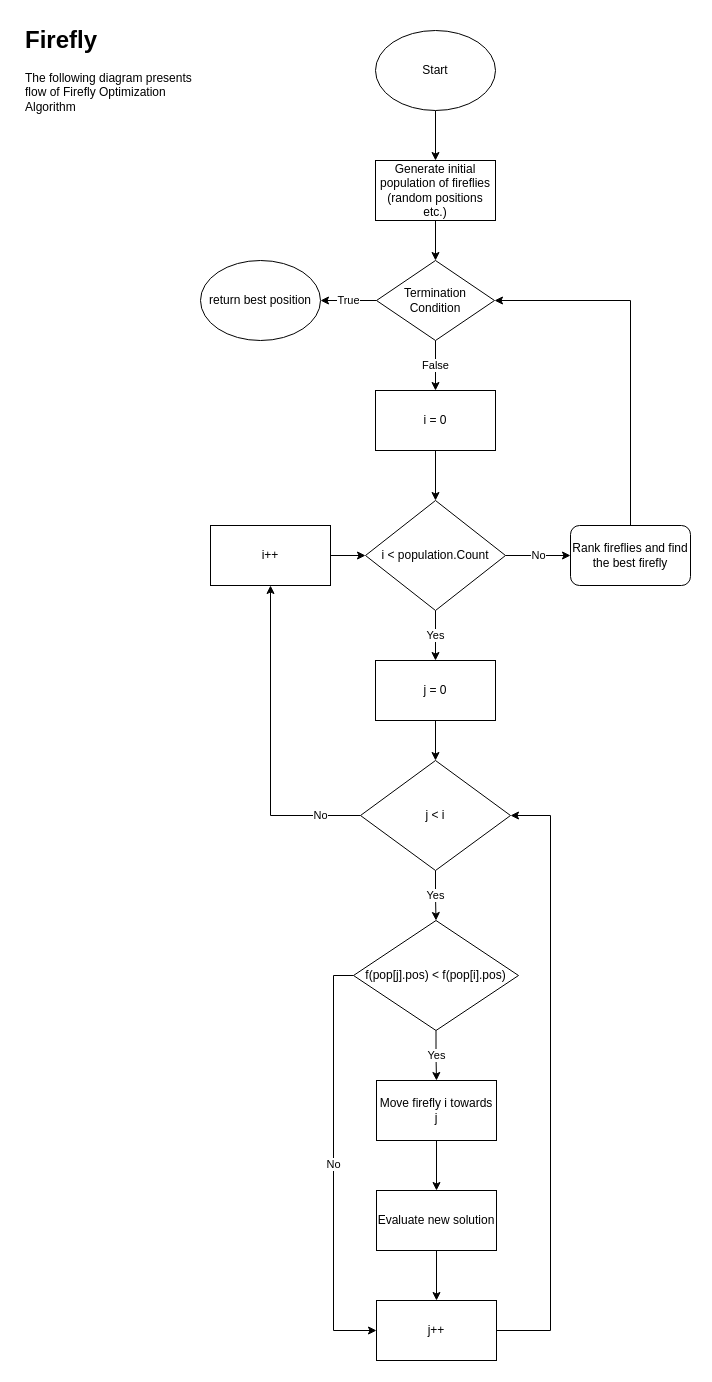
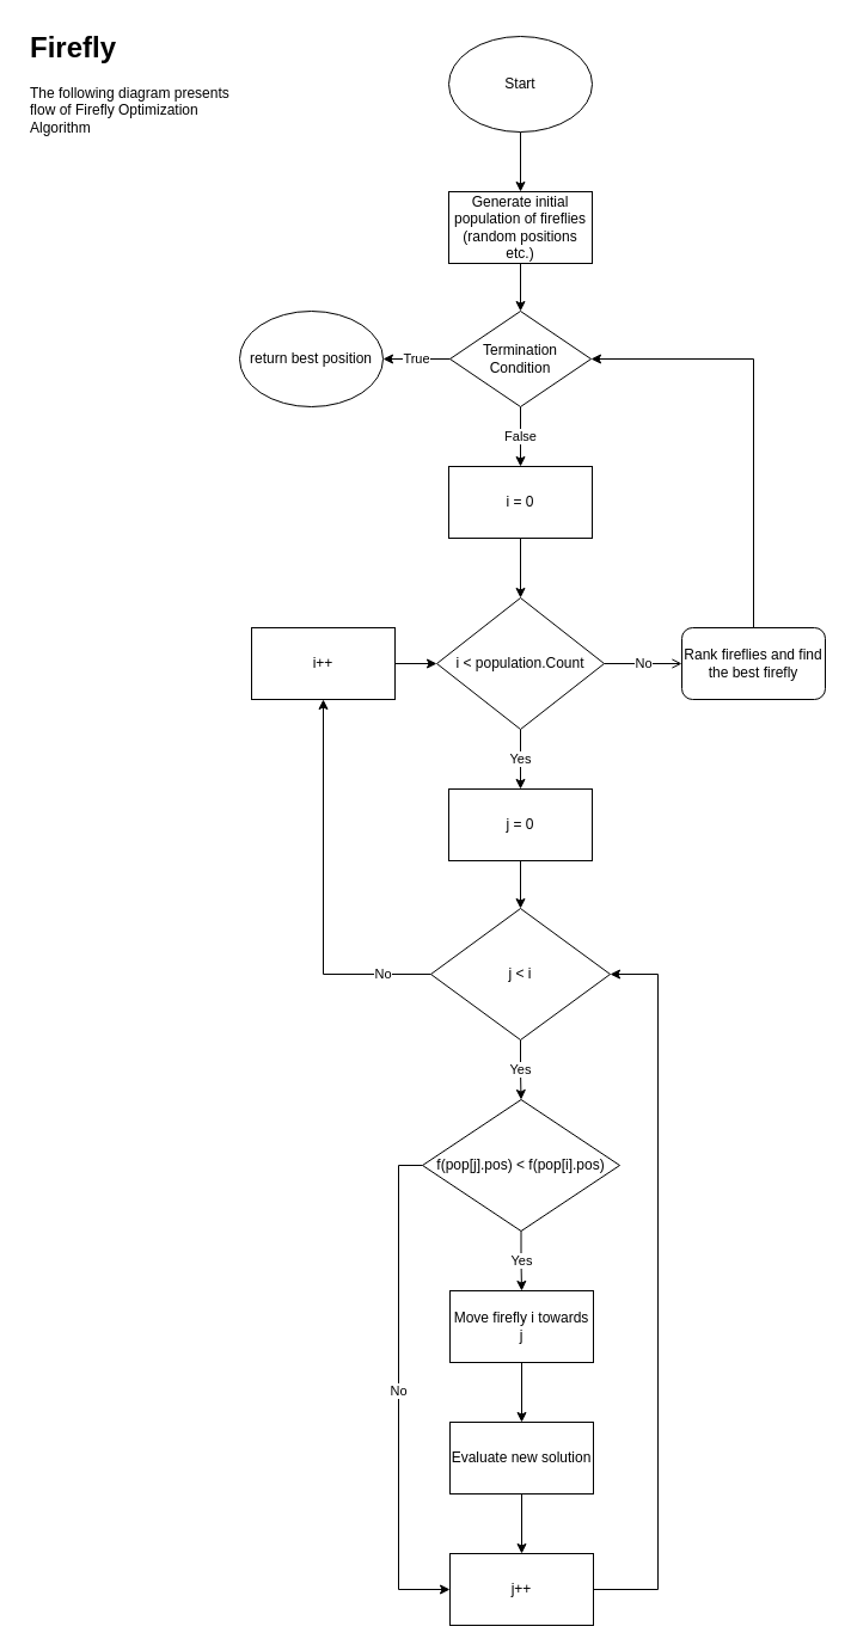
  <mxCell id="0" />
  <mxCell id="1" parent="0" />
  <mxCell id="2" value="&lt;h1&gt;Firefly&lt;/h1&gt;&lt;p&gt;The following diagram presents flow of Firefly Optimization Algorithm&lt;br&gt;&lt;/p&gt;" style="text;html=1;strokeColor=none;fillColor=none;spacing=5;spacingTop=-20;whiteSpace=wrap;overflow=hidden;rounded=0;" vertex="1" parent="1"><mxGeometry x="20" y="20" width="190" height="120" as="geometry" /></mxCell>
  <mxCell id="3" value="" style="edgeStyle=orthogonalEdgeStyle;rounded=0;orthogonalLoop=1;jettySize=auto;html=1;" edge="1" parent="1" source="4" target="6"><mxGeometry relative="1" as="geometry" /></mxCell>
  <mxCell id="4" value="Start" style="ellipse;whiteSpace=wrap;html=1;" vertex="1" parent="1"><mxGeometry x="375" y="30" width="120" height="80" as="geometry" /></mxCell>
  <mxCell id="5" value="" style="edgeStyle=orthogonalEdgeStyle;rounded=0;orthogonalLoop=1;jettySize=auto;html=1;" edge="1" parent="1" source="6" target="9"><mxGeometry relative="1" as="geometry" /></mxCell>
  <mxCell id="6" value="&lt;div&gt;Generate initial population of fireflies&lt;/div&gt;&lt;div&gt;(random positions etc.)&lt;br&gt;&lt;/div&gt;" style="rounded=0;whiteSpace=wrap;html=1;" vertex="1" parent="1"><mxGeometry x="375" y="160" width="120" height="60" as="geometry" /></mxCell>
  <mxCell id="7" value="False" style="edgeStyle=orthogonalEdgeStyle;rounded=0;orthogonalLoop=1;jettySize=auto;html=1;" edge="1" parent="1" source="9" target="11"><mxGeometry relative="1" as="geometry" /></mxCell>
  <mxCell id="8" value="True" style="edgeStyle=orthogonalEdgeStyle;rounded=0;orthogonalLoop=1;jettySize=auto;html=1;" edge="1" parent="1" source="9" target="33"><mxGeometry relative="1" as="geometry" /></mxCell>
  <mxCell id="9" value="&lt;div&gt;Termination&lt;/div&gt;&lt;div&gt;Condition&lt;br&gt;&lt;/div&gt;" style="rhombus;whiteSpace=wrap;html=1;" vertex="1" parent="1"><mxGeometry x="376" y="260" width="118" height="80" as="geometry" /></mxCell>
  <mxCell id="10" value="" style="edgeStyle=orthogonalEdgeStyle;rounded=0;orthogonalLoop=1;jettySize=auto;html=1;" edge="1" parent="1" source="11" target="14"><mxGeometry relative="1" as="geometry" /></mxCell>
  <mxCell id="11" value="i = 0" style="rounded=0;whiteSpace=wrap;html=1;" vertex="1" parent="1"><mxGeometry x="375" y="390" width="120" height="60" as="geometry" /></mxCell>
  <mxCell id="12" value="Yes" style="edgeStyle=orthogonalEdgeStyle;rounded=0;orthogonalLoop=1;jettySize=auto;html=1;" edge="1" parent="1" source="14" target="16"><mxGeometry relative="1" as="geometry" /></mxCell>
- <mxCell id="13" value="No" style="edgeStyle=orthogonalEdgeStyle;rounded=0;orthogonalLoop=1;jettySize=auto;html=1;exitX=1;exitY=0.5;exitDx=0;exitDy=0;entryX=0;entryY=0.5;entryDx=0;entryDy=0;" edge="1" parent="1" source="14" target="32"><mxGeometry relative="1" as="geometry" /></mxCell>
+ <mxCell id="13" value="No" style="edgeStyle=orthogonalEdgeStyle;rounded=0;orthogonalLoop=1;jettySize=auto;html=1;exitX=1;exitY=0.5;exitDx=0;exitDy=0;entryX=0;entryY=0.5;entryDx=0;entryDy=0;endArrow=open;" edge="1" parent="1" source="14" target="32"><mxGeometry relative="1" as="geometry" /></mxCell>
  <mxCell id="14" value="i &amp;lt; population.Count" style="rhombus;whiteSpace=wrap;html=1;" vertex="1" parent="1"><mxGeometry x="365" y="500" width="140" height="110" as="geometry" /></mxCell>
  <mxCell id="15" value="" style="edgeStyle=orthogonalEdgeStyle;rounded=0;orthogonalLoop=1;jettySize=auto;html=1;" edge="1" parent="1" source="16" target="19"><mxGeometry relative="1" as="geometry" /></mxCell>
  <mxCell id="16" value="j = 0" style="rounded=0;whiteSpace=wrap;html=1;" vertex="1" parent="1"><mxGeometry x="375" y="660" width="120" height="60" as="geometry" /></mxCell>
  <mxCell id="17" value="Yes" style="edgeStyle=orthogonalEdgeStyle;rounded=0;orthogonalLoop=1;jettySize=auto;html=1;" edge="1" parent="1" source="19" target="22"><mxGeometry relative="1" as="geometry" /></mxCell>
  <mxCell id="18" value="No" style="edgeStyle=orthogonalEdgeStyle;rounded=0;orthogonalLoop=1;jettySize=auto;html=1;exitX=0;exitY=0.5;exitDx=0;exitDy=0;entryX=0.5;entryY=1;entryDx=0;entryDy=0;" edge="1" parent="1" source="19" target="30"><mxGeometry x="-0.75" relative="1" as="geometry"><mxPoint as="offset" /></mxGeometry></mxCell>
  <mxCell id="19" value="j &amp;lt; i" style="rhombus;whiteSpace=wrap;html=1;" vertex="1" parent="1"><mxGeometry x="360" y="760" width="150" height="110" as="geometry" /></mxCell>
  <mxCell id="20" value="Yes" style="edgeStyle=orthogonalEdgeStyle;rounded=0;orthogonalLoop=1;jettySize=auto;html=1;" edge="1" parent="1" source="22" target="24"><mxGeometry relative="1" as="geometry" /></mxCell>
  <mxCell id="21" value="No" style="edgeStyle=orthogonalEdgeStyle;rounded=0;orthogonalLoop=1;jettySize=auto;html=1;exitX=0;exitY=0.5;exitDx=0;exitDy=0;entryX=0;entryY=0.5;entryDx=0;entryDy=0;" edge="1" parent="1" source="22" target="28"><mxGeometry relative="1" as="geometry" /></mxCell>
  <mxCell id="22" value="f(pop[j].pos) &amp;lt; f(pop[i].pos)" style="rhombus;whiteSpace=wrap;html=1;" vertex="1" parent="1"><mxGeometry x="353" y="920" width="165" height="110" as="geometry" /></mxCell>
  <mxCell id="23" value="" style="edgeStyle=orthogonalEdgeStyle;rounded=0;orthogonalLoop=1;jettySize=auto;html=1;" edge="1" parent="1" source="24" target="26"><mxGeometry relative="1" as="geometry" /></mxCell>
  <mxCell id="24" value="Move firefly i towards j" style="rounded=0;whiteSpace=wrap;html=1;" vertex="1" parent="1"><mxGeometry x="376" y="1080" width="120" height="60" as="geometry" /></mxCell>
  <mxCell id="25" value="" style="edgeStyle=orthogonalEdgeStyle;rounded=0;orthogonalLoop=1;jettySize=auto;html=1;" edge="1" parent="1" source="26" target="28"><mxGeometry relative="1" as="geometry" /></mxCell>
  <mxCell id="26" value="Evaluate new solution" style="rounded=0;whiteSpace=wrap;html=1;" vertex="1" parent="1"><mxGeometry x="376" y="1190" width="120" height="60" as="geometry" /></mxCell>
  <mxCell id="27" style="edgeStyle=orthogonalEdgeStyle;rounded=0;orthogonalLoop=1;jettySize=auto;html=1;exitX=1;exitY=0.5;exitDx=0;exitDy=0;entryX=1;entryY=0.5;entryDx=0;entryDy=0;" edge="1" parent="1" source="28" target="19"><mxGeometry relative="1" as="geometry"><Array as="points"><mxPoint x="550" y="1330" /><mxPoint x="550" y="815" /></Array></mxGeometry></mxCell>
  <mxCell id="28" value="j++" style="rounded=0;whiteSpace=wrap;html=1;" vertex="1" parent="1"><mxGeometry x="376" y="1300" width="120" height="60" as="geometry" /></mxCell>
  <mxCell id="29" style="edgeStyle=orthogonalEdgeStyle;rounded=0;orthogonalLoop=1;jettySize=auto;html=1;exitX=1;exitY=0.5;exitDx=0;exitDy=0;entryX=0;entryY=0.5;entryDx=0;entryDy=0;" edge="1" parent="1" source="30" target="14"><mxGeometry relative="1" as="geometry" /></mxCell>
  <mxCell id="30" value="i++" style="rounded=0;whiteSpace=wrap;html=1;" vertex="1" parent="1"><mxGeometry x="210" y="525" width="120" height="60" as="geometry" /></mxCell>
  <mxCell id="31" style="edgeStyle=orthogonalEdgeStyle;rounded=0;orthogonalLoop=1;jettySize=auto;html=1;exitX=0.5;exitY=0;exitDx=0;exitDy=0;entryX=1;entryY=0.5;entryDx=0;entryDy=0;" edge="1" parent="1" source="32" target="9"><mxGeometry relative="1" as="geometry" /></mxCell>
  <mxCell id="32" value="Rank fireflies and find the best firefly" style="whiteSpace=wrap;html=1;rounded=1;" vertex="1" parent="1"><mxGeometry x="570" y="525" width="120" height="60" as="geometry" /></mxCell>
  <mxCell id="33" value="return best position" style="ellipse;whiteSpace=wrap;html=1;" vertex="1" parent="1"><mxGeometry x="200" y="260" width="120" height="80" as="geometry" /></mxCell>
